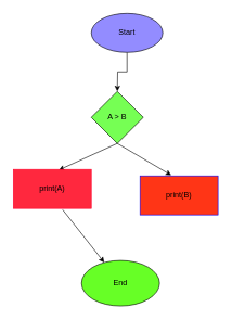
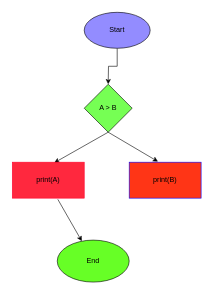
  <mxCell id="0" />
  <mxCell id="1" parent="0" />
  <mxCell id="2" value="" style="edgeStyle=orthogonalEdgeStyle;rounded=0;orthogonalLoop=1;jettySize=auto;html=1;" edge="1" parent="1" source="3"><mxGeometry relative="1" as="geometry"><mxPoint x="180" y="140" as="targetPoint" /></mxGeometry></mxCell>
  <mxCell id="3" value="Start" style="ellipse;whiteSpace=wrap;html=1;fillColor=light-dark(#938CFF,var(--ge-dark-color, #121212));" vertex="1" parent="1"><mxGeometry x="140" y="20" width="110" height="60" as="geometry" /></mxCell>
  <mxCell id="4" value="A &amp;gt; B" style="rhombus;whiteSpace=wrap;html=1;fillColor=light-dark(#76FF54,var(--ge-dark-color, #121212));" vertex="1" parent="1"><mxGeometry x="140" y="140" width="80" height="80" as="geometry" /></mxCell>
  <mxCell id="5" value="" style="endArrow=classic;html=1;rounded=0;exitX=0.5;exitY=1;exitDx=0;exitDy=0;entryX=0.583;entryY=0.017;entryDx=0;entryDy=0;entryPerimeter=0;" edge="1" parent="1" source="4" target="8"><mxGeometry width="50" height="50" relative="1" as="geometry"><mxPoint x="5" y="220" as="sourcePoint" /><mxPoint x="95" y="270" as="targetPoint" /></mxGeometry></mxCell>
  <mxCell id="6" value="" style="endArrow=classic;html=1;rounded=0;exitX=0.5;exitY=1;exitDx=0;exitDy=0;entryX=0.4;entryY=-0.017;entryDx=0;entryDy=0;entryPerimeter=0;" edge="1" parent="1" source="4" target="7"><mxGeometry width="50" height="50" relative="1" as="geometry"><mxPoint x="355" y="270" as="sourcePoint" /><mxPoint x="255" y="270" as="targetPoint" /><Array as="points" /></mxGeometry></mxCell>
  <mxCell id="7" value="print(B)" style="rounded=0;whiteSpace=wrap;html=1;strokeColor=light-dark(#0000FF,#FFFFFF);fillColor=light-dark(#FF3516,var(--ge-dark-color, #121212));" vertex="1" parent="1"><mxGeometry x="215" y="270" width="120" height="60" as="geometry" /></mxCell>
- <mxCell id="8" value="print(A)" style="rounded=0;whiteSpace=wrap;html=1;strokeColor=light-dark(#FF052E,#FFFFFF);fillColor=light-dark(#FF283E,var(--ge-dark-color, #121212));" vertex="1" parent="1"><mxGeometry x="20" y="260" width="120" height="60" as="geometry" /></mxCell>
+ <mxCell id="8" value="print(A)" style="rounded=0;whiteSpace=wrap;html=1;strokeColor=light-dark(#FF052E,#FFFFFF);fillColor=light-dark(#FF283E,var(--ge-dark-color, #121212));" vertex="1" parent="1"><mxGeometry x="20" y="270" width="120" height="60" as="geometry" /></mxCell>
  <mxCell id="9" value="" style="endArrow=classic;html=1;rounded=0;exitX=0.633;exitY=1.033;exitDx=0;exitDy=0;exitPerimeter=0;" edge="1" parent="1" source="8" target="10"><mxGeometry width="50" height="50" relative="1" as="geometry"><mxPoint x="105" y="430" as="sourcePoint" /><mxPoint x="175" y="400" as="targetPoint" /></mxGeometry></mxCell>
- <mxCell id="10" value="End" style="ellipse;whiteSpace=wrap;html=1;fillColor=light-dark(#67FF26,var(--ge-dark-color, #121212));" vertex="1" parent="1"><mxGeometry x="125" y="400" width="120" height="70" as="geometry" /></mxCell>
+ <mxCell id="10" value="End" style="ellipse;whiteSpace=wrap;html=1;fillColor=light-dark(#67FF26,var(--ge-dark-color, #121212));" vertex="1" parent="1"><mxGeometry x="95" y="400" width="120" height="70" as="geometry" /></mxCell>
  <mxCell id="11" style="edgeStyle=orthogonalEdgeStyle;rounded=0;orthogonalLoop=1;jettySize=auto;html=1;exitX=0.5;exitY=1;exitDx=0;exitDy=0;" edge="1" parent="1" source="10" target="10"><mxGeometry relative="1" as="geometry" /></mxCell>
